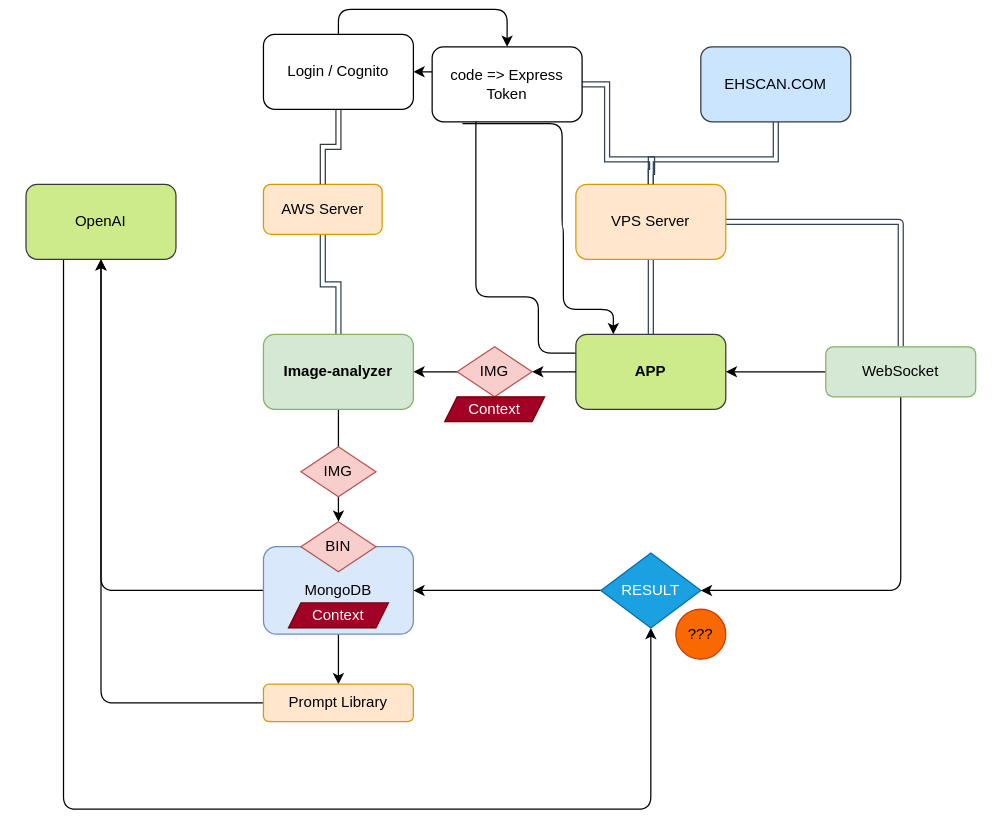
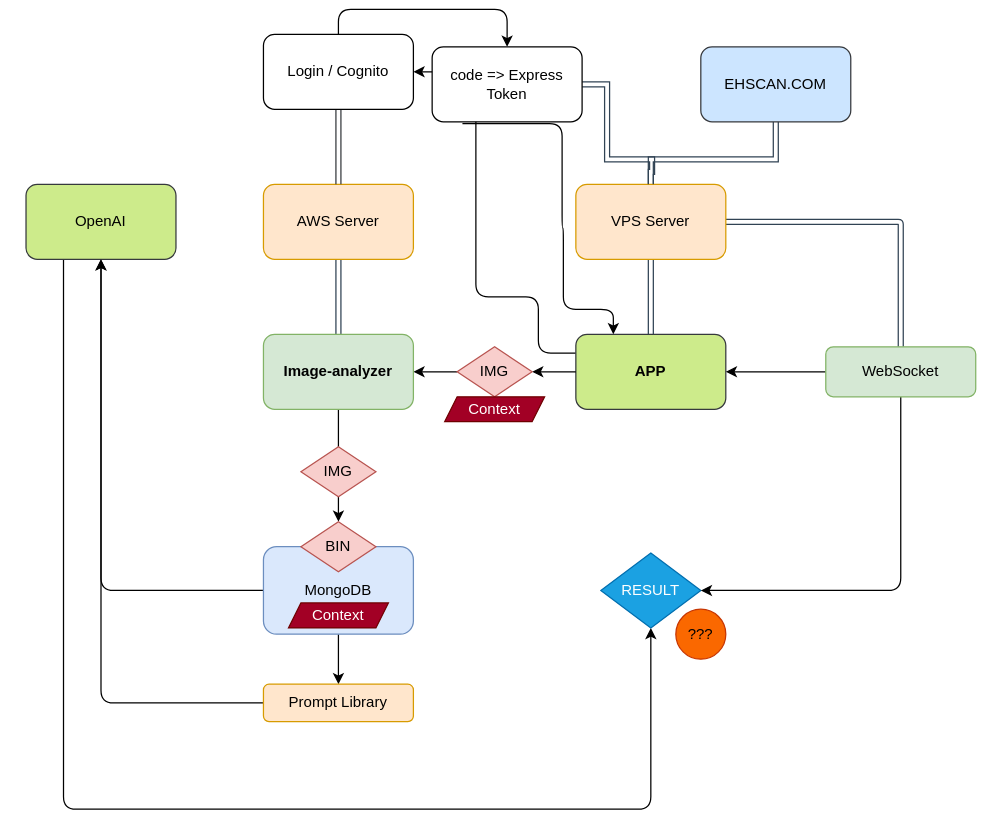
  <mxCell id="0" />
  <mxCell id="1" parent="0" />
  <mxCell id="2" style="edgeStyle=orthogonalEdgeStyle;rounded=0;orthogonalLoop=1;jettySize=auto;html=1;" edge="1" parent="1" source="19" target="13"><mxGeometry relative="1" as="geometry" /></mxCell>
  <mxCell id="3" style="edgeStyle=orthogonalEdgeStyle;rounded=1;orthogonalLoop=1;jettySize=auto;html=1;entryX=1;entryY=0.5;entryDx=0;entryDy=0;exitX=0;exitY=0.25;exitDx=0;exitDy=0;curved=0;" edge="1" parent="1" source="4" target="34"><mxGeometry relative="1" as="geometry"><Array as="points"><mxPoint x="430" y="275" /><mxPoint x="430" y="230" /><mxPoint x="380" y="230" /><mxPoint x="380" y="50" /></Array></mxGeometry></mxCell>
  <mxCell id="4" value="APP" style="rounded=1;whiteSpace=wrap;html=1;fillColor=#cdeb8b;strokeColor=#36393d;fontStyle=1" vertex="1" parent="1"><mxGeometry x="460" y="260" width="120" height="60" as="geometry" /></mxCell>
  <mxCell id="5" value="" style="edgeStyle=orthogonalEdgeStyle;rounded=0;orthogonalLoop=1;jettySize=auto;html=1;shape=link;fillColor=#647687;strokeColor=#314354;" edge="1" parent="1" source="6" target="13"><mxGeometry relative="1" as="geometry" /></mxCell>
- <mxCell id="6" value="AWS Server" style="rounded=1;whiteSpace=wrap;html=1;fillColor=#ffe6cc;strokeColor=#d79b00;" vertex="1" parent="1"><mxGeometry x="210" y="140" width="95" height="40" as="geometry" /></mxCell>
+ <mxCell id="6" value="AWS Server" style="rounded=1;whiteSpace=wrap;html=1;fillColor=#ffe6cc;strokeColor=#d79b00;" vertex="1" parent="1"><mxGeometry x="210" y="140" width="120" height="60" as="geometry" /></mxCell>
  <mxCell id="7" style="edgeStyle=orthogonalEdgeStyle;rounded=1;orthogonalLoop=1;jettySize=auto;html=1;curved=0;shape=link;fillColor=#647687;strokeColor=#314354;" edge="1" parent="1" source="10" target="30"><mxGeometry relative="1" as="geometry" /></mxCell>
  <mxCell id="8" value="" style="edgeStyle=orthogonalEdgeStyle;rounded=0;orthogonalLoop=1;jettySize=auto;html=1;shape=link;fillColor=#647687;strokeColor=#314354;" edge="1" parent="1" source="10" target="4"><mxGeometry relative="1" as="geometry" /></mxCell>
  <mxCell id="9" value="" style="edgeStyle=orthogonalEdgeStyle;rounded=0;orthogonalLoop=1;jettySize=auto;html=1;shape=link;fillColor=#647687;strokeColor=#314354;" edge="1" parent="1" source="10" target="11"><mxGeometry relative="1" as="geometry"><Array as="points"><mxPoint x="520" y="120" /><mxPoint x="620" y="120" /></Array></mxGeometry></mxCell>
  <mxCell id="10" value="VPS Server" style="rounded=1;whiteSpace=wrap;html=1;fillColor=#ffe6cc;strokeColor=#d79b00;" vertex="1" parent="1"><mxGeometry x="460" y="140" width="120" height="60" as="geometry" /></mxCell>
  <mxCell id="11" value="EHSCAN.COM" style="rounded=1;whiteSpace=wrap;html=1;fillColor=#cce5ff;strokeColor=#36393d;" vertex="1" parent="1"><mxGeometry x="560" y="30" width="120" height="60" as="geometry" /></mxCell>
  <mxCell id="12" style="edgeStyle=orthogonalEdgeStyle;rounded=0;orthogonalLoop=1;jettySize=auto;html=1;entryX=0.5;entryY=0;entryDx=0;entryDy=0;" edge="1" parent="1" source="13" target="21"><mxGeometry relative="1" as="geometry" /></mxCell>
  <mxCell id="13" value="Image-analyzer" style="rounded=1;whiteSpace=wrap;html=1;fillColor=#d5e8d4;strokeColor=#82b366;fontStyle=1" vertex="1" parent="1"><mxGeometry x="210" y="260" width="120" height="60" as="geometry" /></mxCell>
  <mxCell id="14" style="edgeStyle=orthogonalEdgeStyle;rounded=1;orthogonalLoop=1;jettySize=auto;html=1;entryX=0.5;entryY=1;entryDx=0;entryDy=0;curved=0;" edge="1" parent="1" source="16" target="23"><mxGeometry relative="1" as="geometry" /></mxCell>
  <mxCell id="15" style="edgeStyle=orthogonalEdgeStyle;rounded=0;orthogonalLoop=1;jettySize=auto;html=1;entryX=0.5;entryY=0;entryDx=0;entryDy=0;" edge="1" parent="1" source="16" target="25"><mxGeometry relative="1" as="geometry" /></mxCell>
  <mxCell id="16" value="MongoDB" style="rounded=1;whiteSpace=wrap;html=1;fillColor=#dae8fc;strokeColor=#6c8ebf;" vertex="1" parent="1"><mxGeometry x="210" y="430" width="120" height="70" as="geometry" /></mxCell>
  <mxCell id="17" value="IMG" style="rhombus;whiteSpace=wrap;html=1;fillColor=#f8cecc;strokeColor=#b85450;" vertex="1" parent="1"><mxGeometry x="240" y="350" width="60" height="40" as="geometry" /></mxCell>
  <mxCell id="18" value="" style="edgeStyle=orthogonalEdgeStyle;rounded=0;orthogonalLoop=1;jettySize=auto;html=1;" edge="1" parent="1" source="4" target="19"><mxGeometry relative="1" as="geometry"><mxPoint x="455" y="290" as="sourcePoint" /><mxPoint x="315" y="290" as="targetPoint" /></mxGeometry></mxCell>
  <mxCell id="19" value="IMG" style="rhombus;whiteSpace=wrap;html=1;fillColor=#f8cecc;strokeColor=#b85450;" vertex="1" parent="1"><mxGeometry x="365" y="270" width="60" height="40" as="geometry" /></mxCell>
  <mxCell id="20" style="edgeStyle=orthogonalEdgeStyle;rounded=0;orthogonalLoop=1;jettySize=auto;html=1;exitX=0.5;exitY=1;exitDx=0;exitDy=0;" edge="1" parent="1" source="16" target="16"><mxGeometry relative="1" as="geometry" /></mxCell>
  <mxCell id="21" value="BIN" style="rhombus;whiteSpace=wrap;html=1;fillColor=#f8cecc;strokeColor=#b85450;" vertex="1" parent="1"><mxGeometry x="240" y="410" width="60" height="40" as="geometry" /></mxCell>
  <mxCell id="22" style="edgeStyle=orthogonalEdgeStyle;rounded=1;orthogonalLoop=1;jettySize=auto;html=1;entryX=0.5;entryY=1;entryDx=0;entryDy=0;exitX=0.25;exitY=1;exitDx=0;exitDy=0;curved=0;" edge="1" parent="1" source="23" target="27"><mxGeometry relative="1" as="geometry"><Array as="points"><mxPoint x="50" y="640" /><mxPoint x="520" y="640" /></Array></mxGeometry></mxCell>
  <mxCell id="23" value="OpenAI" style="rounded=1;whiteSpace=wrap;html=1;fillColor=#cdeb8b;strokeColor=#36393d;" vertex="1" parent="1"><mxGeometry x="20" y="140" width="120" height="60" as="geometry" /></mxCell>
  <mxCell id="24" style="edgeStyle=orthogonalEdgeStyle;rounded=1;orthogonalLoop=1;jettySize=auto;html=1;entryX=0.5;entryY=1;entryDx=0;entryDy=0;curved=0;" edge="1" parent="1" source="25" target="23"><mxGeometry relative="1" as="geometry" /></mxCell>
  <mxCell id="25" value="Prompt Library" style="rounded=1;whiteSpace=wrap;html=1;fillColor=#ffe6cc;strokeColor=#d79b00;" vertex="1" parent="1"><mxGeometry x="210" y="540" width="120" height="30" as="geometry" /></mxCell>
- <mxCell id="26" style="edgeStyle=orthogonalEdgeStyle;rounded=0;orthogonalLoop=1;jettySize=auto;html=1;" edge="1" parent="1" source="27" target="16"><mxGeometry relative="1" as="geometry" /></mxCell>
  <mxCell id="27" value="RESULT" style="rhombus;whiteSpace=wrap;html=1;fillColor=#1ba1e2;strokeColor=#006EAF;fontColor=#ffffff;" vertex="1" parent="1"><mxGeometry x="480" y="435" width="80" height="60" as="geometry" /></mxCell>
  <mxCell id="28" style="edgeStyle=orthogonalEdgeStyle;rounded=1;orthogonalLoop=1;jettySize=auto;html=1;entryX=1;entryY=0.5;entryDx=0;entryDy=0;exitX=0.5;exitY=1;exitDx=0;exitDy=0;curved=0;" edge="1" parent="1" source="30" target="27"><mxGeometry relative="1" as="geometry" /></mxCell>
  <mxCell id="29" style="edgeStyle=orthogonalEdgeStyle;rounded=1;orthogonalLoop=1;jettySize=auto;html=1;entryX=1;entryY=0.5;entryDx=0;entryDy=0;curved=0;" edge="1" parent="1" source="30" target="4"><mxGeometry relative="1" as="geometry" /></mxCell>
  <mxCell id="30" value="WebSocket" style="rounded=1;whiteSpace=wrap;html=1;fillColor=#d5e8d4;strokeColor=#82b366;" vertex="1" parent="1"><mxGeometry x="660" y="270" width="120" height="40" as="geometry" /></mxCell>
  <mxCell id="31" value="???" style="ellipse;whiteSpace=wrap;html=1;aspect=fixed;fillColor=#fa6800;fontColor=#000000;strokeColor=#C73500;" vertex="1" parent="1"><mxGeometry x="540" y="480" width="40" height="40" as="geometry" /></mxCell>
  <mxCell id="32" style="edgeStyle=orthogonalEdgeStyle;rounded=1;orthogonalLoop=1;jettySize=auto;html=1;entryX=0.5;entryY=0;entryDx=0;entryDy=0;exitX=0.5;exitY=0;exitDx=0;exitDy=0;curved=0;" edge="1" parent="1" source="34" target="37"><mxGeometry relative="1" as="geometry" /></mxCell>
  <mxCell id="33" style="edgeStyle=orthogonalEdgeStyle;rounded=0;orthogonalLoop=1;jettySize=auto;html=1;entryX=0.5;entryY=0;entryDx=0;entryDy=0;shape=link;fillColor=#cce5ff;strokeColor=#36393d;" edge="1" parent="1" source="34" target="6"><mxGeometry relative="1" as="geometry" /></mxCell>
  <mxCell id="34" value="Login / Cognito" style="rounded=1;whiteSpace=wrap;html=1;" vertex="1" parent="1"><mxGeometry x="210" y="20" width="120" height="60" as="geometry" /></mxCell>
  <mxCell id="35" style="edgeStyle=orthogonalEdgeStyle;rounded=0;orthogonalLoop=1;jettySize=auto;html=1;shape=link;fillColor=#647687;strokeColor=#314354;entryX=0.5;entryY=0;entryDx=0;entryDy=0;" edge="1" parent="1" source="37" target="10"><mxGeometry relative="1" as="geometry"><mxPoint x="520" y="130" as="targetPoint" /><Array as="points"><mxPoint x="485" y="120" /><mxPoint x="521" y="120" /><mxPoint x="521" y="130" /><mxPoint x="520" y="130" /></Array></mxGeometry></mxCell>
  <mxCell id="36" style="edgeStyle=orthogonalEdgeStyle;rounded=1;orthogonalLoop=1;jettySize=auto;html=1;entryX=0.25;entryY=0;entryDx=0;entryDy=0;exitX=0.202;exitY=1.024;exitDx=0;exitDy=0;exitPerimeter=0;curved=0;" edge="1" parent="1" source="37" target="4"><mxGeometry relative="1" as="geometry"><Array as="points"><mxPoint x="449" y="175" /><mxPoint x="450" y="175" /><mxPoint x="450" y="240" /><mxPoint x="490" y="240" /></Array></mxGeometry></mxCell>
  <mxCell id="37" value="code =&amp;gt; Express Token" style="rounded=1;whiteSpace=wrap;html=1;" vertex="1" parent="1"><mxGeometry x="345" y="30" width="120" height="60" as="geometry" /></mxCell>
  <mxCell id="38" value="Context" style="shape=parallelogram;perimeter=parallelogramPerimeter;whiteSpace=wrap;html=1;fixedSize=1;size=10.0;fillColor=#a20025;fontColor=#ffffff;strokeColor=#6F0000;" vertex="1" parent="1"><mxGeometry x="355" y="310" width="80" height="20" as="geometry" /></mxCell>
  <mxCell id="39" value="Context" style="shape=parallelogram;perimeter=parallelogramPerimeter;whiteSpace=wrap;html=1;fixedSize=1;size=10.0;fillColor=#a20025;fontColor=#ffffff;strokeColor=#6F0000;" vertex="1" parent="1"><mxGeometry x="230" y="475" width="80" height="20" as="geometry" /></mxCell>
